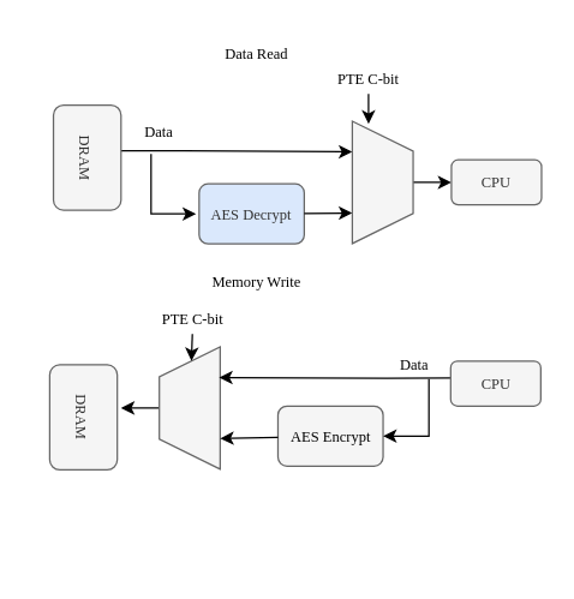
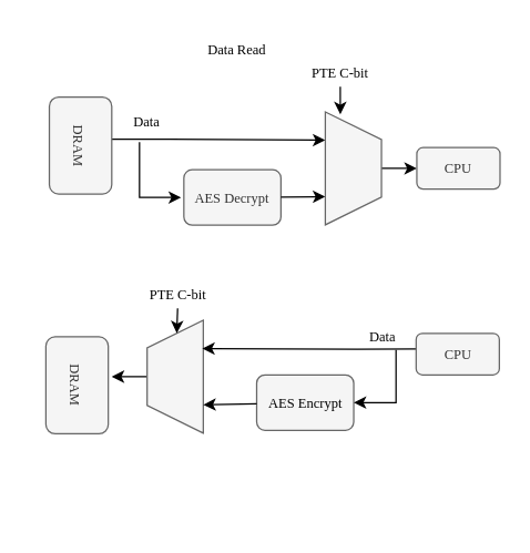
  <mxCell id="0" />
  <mxCell id="1" parent="0" />
  <mxCell id="2" style="edgeStyle=orthogonalEdgeStyle;rounded=0;orthogonalLoop=1;jettySize=auto;html=1;entryX=0.25;entryY=1;entryDx=0;entryDy=0;exitX=0.436;exitY=0.005;exitDx=0;exitDy=0;exitPerimeter=0;fontFamily=Inconsolata;fontSource=https%3A%2F%2Ffonts.googleapis.com%2Fcss%3Ffamily%3DInconsolata;fontSize=10;" parent="1" source="3" target="7" edge="1"><mxGeometry relative="1" as="geometry"><mxPoint x="230" y="122" as="targetPoint" /><Array as="points"><mxPoint x="122" y="101" /></Array></mxGeometry></mxCell>
  <mxCell id="3" value="DRAM" style="rounded=1;whiteSpace=wrap;html=1;rotation=90;fontFamily=Inconsolata;fontSource=https%3A%2F%2Ffonts.googleapis.com%2Fcss%3Ffamily%3DInconsolata;fontSize=10;fillColor=#f5f5f5;fontColor=#333333;strokeColor=#666666;" parent="1" vertex="1"><mxGeometry x="22.5" y="82" width="70" height="45" as="geometry" /></mxCell>
- <mxCell id="4" value="AES Decrypt" style="rounded=1;whiteSpace=wrap;html=1;rotation=0;fontFamily=Inconsolata;fontSource=https%3A%2F%2Ffonts.googleapis.com%2Fcss%3Ffamily%3DInconsolata;fontSize=10;fillColor=#dae8fc;fontColor=#333333;strokeColor=#666666;" parent="1" vertex="1"><mxGeometry x="132" y="122" width="70" height="40" as="geometry" /></mxCell>
+ <mxCell id="4" value="AES Decrypt" style="rounded=1;whiteSpace=wrap;html=1;rotation=0;fontFamily=Inconsolata;fontSource=https%3A%2F%2Ffonts.googleapis.com%2Fcss%3Ffamily%3DInconsolata;fontSize=10;fillColor=#f5f5f5;fontColor=#333333;strokeColor=#666666;" parent="1" vertex="1"><mxGeometry x="132" y="122" width="70" height="40" as="geometry" /></mxCell>
  <mxCell id="5" style="rounded=0;orthogonalLoop=1;jettySize=auto;html=1;endArrow=classic;endFill=1;entryX=0.75;entryY=1;entryDx=0;entryDy=0;fontFamily=Inconsolata;fontSource=https%3A%2F%2Ffonts.googleapis.com%2Fcss%3Ffamily%3DInconsolata;fontSize=10;" parent="1" source="4" target="7" edge="1"><mxGeometry relative="1" as="geometry" /></mxCell>
  <mxCell id="6" style="edgeStyle=orthogonalEdgeStyle;rounded=0;orthogonalLoop=1;jettySize=auto;html=1;exitX=0.5;exitY=0;exitDx=0;exitDy=0;fontFamily=Inconsolata;fontSource=https%3A%2F%2Ffonts.googleapis.com%2Fcss%3Ffamily%3DInconsolata;fontSize=10;" parent="1" source="7" target="8" edge="1"><mxGeometry relative="1" as="geometry" /></mxCell>
  <mxCell id="7" value="" style="shape=trapezoid;perimeter=trapezoidPerimeter;whiteSpace=wrap;html=1;fixedSize=1;rotation=90;fontFamily=Inconsolata;fontSource=https%3A%2F%2Ffonts.googleapis.com%2Fcss%3Ffamily%3DInconsolata;fontSize=10;fillStyle=solid;fillColor=#f5f5f5;fontColor=#333333;strokeColor=#666666;" parent="1" vertex="1"><mxGeometry x="213.5" y="100.75" width="81.5" height="40.5" as="geometry" /></mxCell>
  <mxCell id="8" value="CPU" style="rounded=1;whiteSpace=wrap;html=1;rotation=0;fontFamily=Inconsolata;fontSource=https%3A%2F%2Ffonts.googleapis.com%2Fcss%3Ffamily%3DInconsolata;fontSize=10;fillColor=#f5f5f5;fontColor=#333333;strokeColor=#666666;" parent="1" vertex="1"><mxGeometry x="300" y="106" width="60" height="30" as="geometry" /></mxCell>
  <mxCell id="9" style="edgeStyle=orthogonalEdgeStyle;rounded=0;orthogonalLoop=1;jettySize=auto;html=1;entryX=0.021;entryY=0.75;entryDx=0;entryDy=0;entryPerimeter=0;fontFamily=Inconsolata;fontSource=https%3A%2F%2Ffonts.googleapis.com%2Fcss%3Ffamily%3DInconsolata;fontSize=10;" parent="1" source="10" target="7" edge="1"><mxGeometry relative="1" as="geometry" /></mxCell>
  <mxCell id="10" value="PTE C-bit&lt;br style=&quot;font-size: 10px;&quot;&gt;" style="text;html=1;strokeColor=none;fillColor=none;align=center;verticalAlign=middle;whiteSpace=wrap;rounded=0;fontFamily=Inconsolata;fontSource=https%3A%2F%2Ffonts.googleapis.com%2Fcss%3Ffamily%3DInconsolata;fontSize=10;" parent="1" vertex="1"><mxGeometry x="214.75" y="42" width="60" height="20" as="geometry" /></mxCell>
  <mxCell id="11" value="" style="endArrow=classic;html=1;rounded=0;fontFamily=Inconsolata;fontSource=https%3A%2F%2Ffonts.googleapis.com%2Fcss%3Ffamily%3DInconsolata;fontSize=10;" parent="1" edge="1"><mxGeometry width="50" height="50" relative="1" as="geometry"><mxPoint x="100" y="102" as="sourcePoint" /><mxPoint x="130" y="142" as="targetPoint" /><Array as="points"><mxPoint x="100" y="142" /></Array></mxGeometry></mxCell>
  <mxCell id="12" value="Data" style="text;html=1;align=center;verticalAlign=middle;resizable=0;points=[];autosize=1;strokeColor=none;fillColor=none;fontFamily=Inconsolata;fontSource=https%3A%2F%2Ffonts.googleapis.com%2Fcss%3Ffamily%3DInconsolata;fontSize=10;" parent="1" vertex="1"><mxGeometry x="85" y="72" width="40" height="30" as="geometry" /></mxCell>
  <mxCell id="13" value="Data Read" style="text;html=1;align=center;verticalAlign=middle;resizable=0;points=[];autosize=1;strokeColor=none;fillColor=none;fontFamily=Inconsolata;fontSource=https%3A%2F%2Ffonts.googleapis.com%2Fcss%3Ffamily%3DInconsolata;fontSize=10;" parent="1" vertex="1"><mxGeometry x="130" y="20" width="80" height="30" as="geometry" /></mxCell>
- <mxCell id="14" value="Memory Write" style="text;html=1;align=center;verticalAlign=middle;resizable=0;points=[];autosize=1;strokeColor=none;fillColor=none;fontFamily=Inconsolata;fontSource=https%3A%2F%2Ffonts.googleapis.com%2Fcss%3Ffamily%3DInconsolata;fontSize=10;" parent="1" vertex="1"><mxGeometry x="130" y="172" width="80" height="30" as="geometry" /></mxCell>
  <mxCell id="15" value="" style="group;rotation=-180;fontFamily=Inconsolata;fontSource=https%3A%2F%2Ffonts.googleapis.com%2Fcss%3Ffamily%3DInconsolata;fontSize=10;" parent="1" vertex="1" connectable="0"><mxGeometry x="20" y="230" width="339.5" height="147" as="geometry" /></mxCell>
  <mxCell id="16" style="edgeStyle=orthogonalEdgeStyle;rounded=0;orthogonalLoop=1;jettySize=auto;html=1;exitX=0.5;exitY=0;exitDx=0;exitDy=0;fontFamily=Inconsolata;fontSource=https%3A%2F%2Ffonts.googleapis.com%2Fcss%3Ffamily%3DInconsolata;fontSize=10;" parent="15" source="18" edge="1"><mxGeometry relative="1" as="geometry"><mxPoint x="60" y="41" as="targetPoint" /></mxGeometry></mxCell>
  <mxCell id="17" value="DRAM" style="rounded=1;whiteSpace=wrap;html=1;rotation=90;fontFamily=Inconsolata;fontSource=https%3A%2F%2Ffonts.googleapis.com%2Fcss%3Ffamily%3DInconsolata;fontSize=10;container=0;fillColor=#f5f5f5;fontColor=#333333;strokeColor=#666666;" parent="15" vertex="1"><mxGeometry y="25" width="70" height="45" as="geometry" /></mxCell>
  <mxCell id="18" value="" style="shape=trapezoid;perimeter=trapezoidPerimeter;whiteSpace=wrap;html=1;fixedSize=1;rotation=-90;fontFamily=Inconsolata;fontSource=https%3A%2F%2Ffonts.googleapis.com%2Fcss%3Ffamily%3DInconsolata;fontSize=10;container=0;fillColor=#f5f5f5;fontColor=#333333;strokeColor=#666666;" parent="15" vertex="1"><mxGeometry x="65" y="21.0" width="81.5" height="40.5" as="geometry" /></mxCell>
  <mxCell id="19" style="edgeStyle=orthogonalEdgeStyle;rounded=0;orthogonalLoop=1;jettySize=auto;html=1;entryX=0.25;entryY=1;entryDx=0;entryDy=0;exitX=0.436;exitY=0.005;exitDx=0;exitDy=0;exitPerimeter=0;fontFamily=Inconsolata;fontSource=https%3A%2F%2Ffonts.googleapis.com%2Fcss%3Ffamily%3DInconsolata;fontSize=10;" parent="15" edge="1"><mxGeometry relative="1" as="geometry"><mxPoint x="125.27" y="21.005" as="targetPoint" /><Array as="points"><mxPoint x="237.27" y="20.38" /></Array><mxPoint x="279.995" y="21.36" as="sourcePoint" /></mxGeometry></mxCell>
  <mxCell id="20" value="" style="rounded=1;whiteSpace=wrap;html=1;rotation=-180;fontFamily=Inconsolata;fontSource=https%3A%2F%2Ffonts.googleapis.com%2Fcss%3Ffamily%3DInconsolata;fontSize=10;container=0;fillColor=#f5f5f5;fontColor=#333333;strokeColor=#666666;" parent="15" vertex="1"><mxGeometry x="164.5" y="40" width="70" height="40" as="geometry" /></mxCell>
  <mxCell id="21" style="rounded=0;orthogonalLoop=1;jettySize=auto;html=1;endArrow=classic;endFill=1;entryX=0.25;entryY=1;entryDx=0;entryDy=0;fontFamily=Inconsolata;fontSource=https%3A%2F%2Ffonts.googleapis.com%2Fcss%3Ffamily%3DInconsolata;fontSize=10;" parent="15" source="20" target="18" edge="1"><mxGeometry relative="1" as="geometry" /></mxCell>
  <mxCell id="22" value="AES Encrypt&lt;br style=&quot;font-size: 10px;&quot;&gt;" style="text;html=1;strokeColor=none;fillColor=none;align=center;verticalAlign=middle;whiteSpace=wrap;rounded=0;fontFamily=Inconsolata;fontSource=https%3A%2F%2Ffonts.googleapis.com%2Fcss%3Ffamily%3DInconsolata;fontSize=10;container=0;" parent="15" vertex="1"><mxGeometry x="169.5" y="45" width="60" height="30" as="geometry" /></mxCell>
  <mxCell id="23" value="Data" style="text;html=1;align=center;verticalAlign=middle;resizable=0;points=[];autosize=1;strokeColor=none;fillColor=none;fontFamily=Inconsolata;fontSource=https%3A%2F%2Ffonts.googleapis.com%2Fcss%3Ffamily%3DInconsolata;fontSize=10;container=0;" parent="15" vertex="1"><mxGeometry x="234.5" y="-3" width="40" height="30" as="geometry" /></mxCell>
  <mxCell id="24" value="CPU" style="rounded=1;whiteSpace=wrap;html=1;rotation=0;fontFamily=Inconsolata;fontSource=https%3A%2F%2Ffonts.googleapis.com%2Fcss%3Ffamily%3DInconsolata;fontSize=10;container=0;fillColor=#f5f5f5;fontColor=#333333;strokeColor=#666666;" parent="15" vertex="1"><mxGeometry x="279.5" y="10" width="60" height="30" as="geometry" /></mxCell>
  <mxCell id="25" value="" style="endArrow=classic;html=1;rounded=0;entryX=0;entryY=0.5;entryDx=0;entryDy=0;fontFamily=Inconsolata;fontSource=https%3A%2F%2Ffonts.googleapis.com%2Fcss%3Ffamily%3DInconsolata;fontSize=10;" parent="1" target="20" edge="1"><mxGeometry width="50" height="50" relative="1" as="geometry"><mxPoint x="285" y="252" as="sourcePoint" /><mxPoint x="235" y="132" as="targetPoint" /><Array as="points"><mxPoint x="285" y="290" /></Array></mxGeometry></mxCell>
  <mxCell id="26" value="PTE C-bit&lt;br style=&quot;font-size: 10px;&quot;&gt;" style="text;html=1;strokeColor=none;fillColor=none;align=center;verticalAlign=middle;whiteSpace=wrap;rounded=0;fontFamily=Inconsolata;fontSource=https%3A%2F%2Ffonts.googleapis.com%2Fcss%3Ffamily%3DInconsolata;fontSize=10;container=0;" parent="1" vertex="1"><mxGeometry x="97.5" y="202" width="60" height="20" as="geometry" /></mxCell>
  <mxCell id="27" value="" style="endArrow=classic;html=1;rounded=0;exitX=0.5;exitY=1;exitDx=0;exitDy=0;fontFamily=Inconsolata;fontSource=https%3A%2F%2Ffonts.googleapis.com%2Fcss%3Ffamily%3DInconsolata;fontSize=10;" parent="1" source="26" target="18" edge="1"><mxGeometry width="50" height="50" relative="1" as="geometry"><mxPoint x="215" y="142" as="sourcePoint" /><mxPoint x="265" y="92" as="targetPoint" /></mxGeometry></mxCell>
